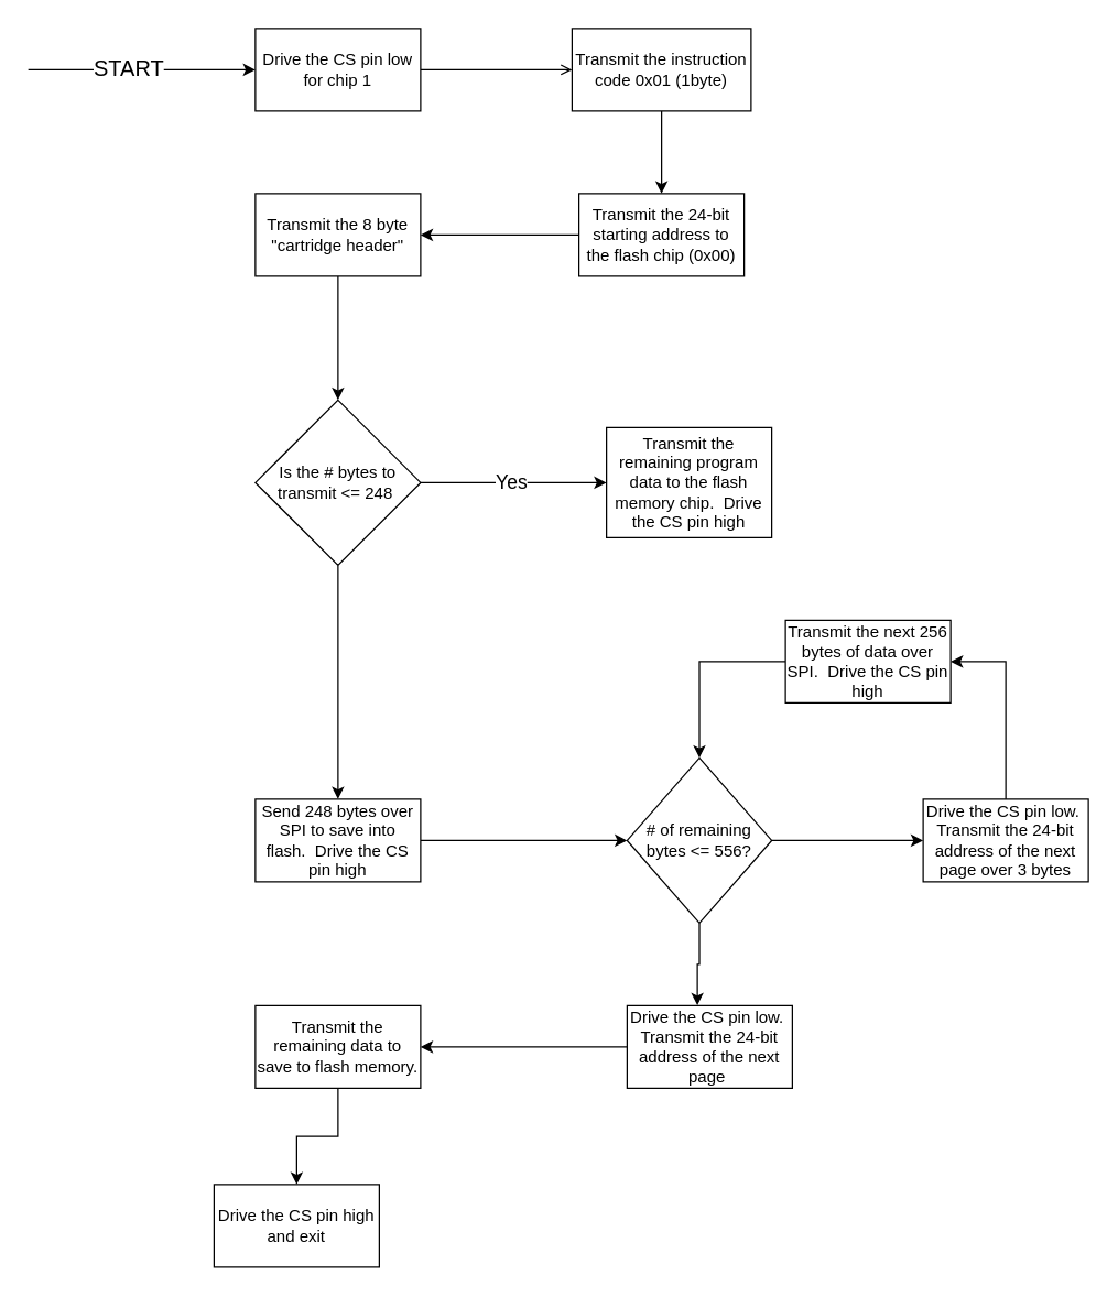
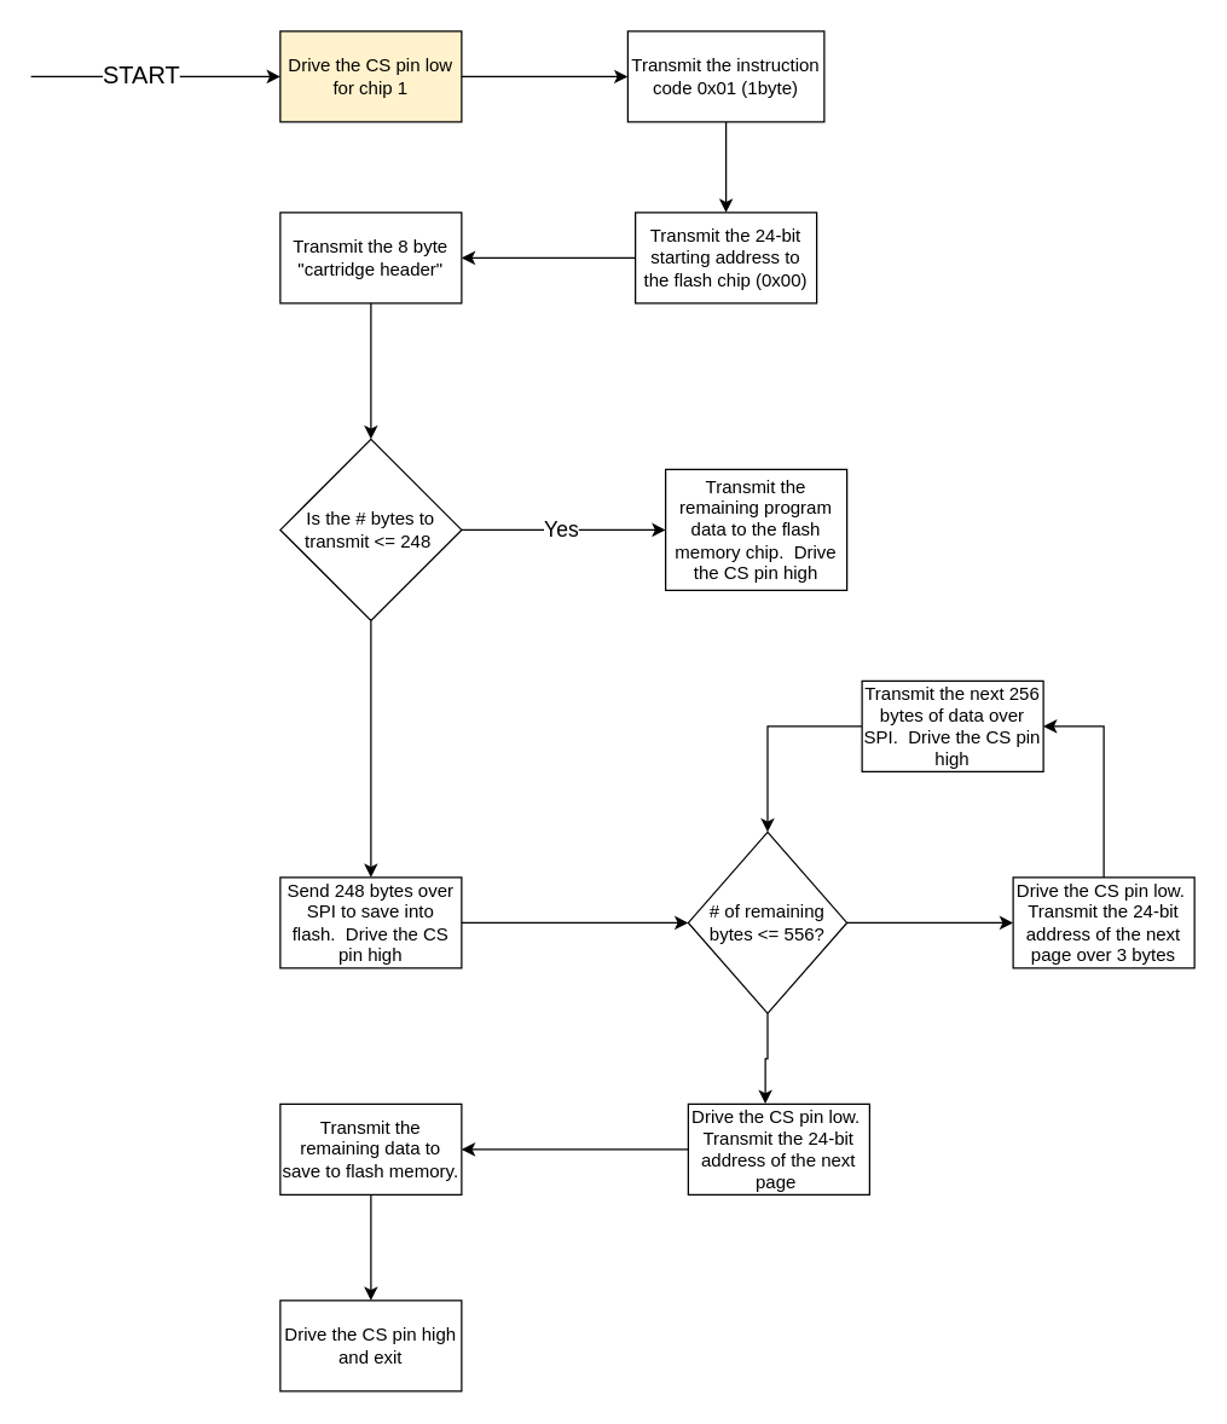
  <mxCell id="0" />
  <mxCell id="1" parent="0" />
  <mxCell id="2" style="edgeStyle=orthogonalEdgeStyle;rounded=0;orthogonalLoop=1;jettySize=auto;html=1;exitX=0;exitY=0.5;exitDx=0;exitDy=0;entryX=1;entryY=0.5;entryDx=0;entryDy=0;" edge="1" parent="1" source="3" target="7"><mxGeometry relative="1" as="geometry" /></mxCell>
  <mxCell id="3" value="Transmit the 24-bit starting address to the flash chip (0x00)" style="rounded=0;whiteSpace=wrap;html=1;" vertex="1" parent="1"><mxGeometry x="420" y="140" width="120" height="60" as="geometry" /></mxCell>
- <mxCell id="4" style="edgeStyle=orthogonalEdgeStyle;rounded=0;orthogonalLoop=1;jettySize=auto;html=1;exitX=1;exitY=0.5;exitDx=0;exitDy=0;entryX=0;entryY=0.5;entryDx=0;entryDy=0;endArrow=open;" edge="1" parent="1" source="5" target="14"><mxGeometry relative="1" as="geometry" /></mxCell>
- <mxCell id="5" value="Drive the CS pin low for chip 1" style="rounded=0;whiteSpace=wrap;html=1;" vertex="1" parent="1"><mxGeometry x="185" y="20" width="120" height="60" as="geometry" /></mxCell>
+ <mxCell id="4" style="edgeStyle=orthogonalEdgeStyle;rounded=0;orthogonalLoop=1;jettySize=auto;html=1;exitX=1;exitY=0.5;exitDx=0;exitDy=0;entryX=0;entryY=0.5;entryDx=0;entryDy=0;" edge="1" parent="1" source="5" target="14"><mxGeometry relative="1" as="geometry" /></mxCell>
+ <mxCell id="5" value="Drive the CS pin low for chip 1" style="rounded=0;whiteSpace=wrap;html=1;fillColor=#fff2cc;" vertex="1" parent="1"><mxGeometry x="185" y="20" width="120" height="60" as="geometry" /></mxCell>
  <mxCell id="6" style="edgeStyle=orthogonalEdgeStyle;rounded=0;orthogonalLoop=1;jettySize=auto;html=1;exitX=0.5;exitY=1;exitDx=0;exitDy=0;" edge="1" parent="1" source="7" target="11"><mxGeometry relative="1" as="geometry" /></mxCell>
  <mxCell id="7" value="Transmit the 8 byte &quot;cartridge header&quot;" style="rounded=0;whiteSpace=wrap;html=1;" vertex="1" parent="1"><mxGeometry x="185" y="140" width="120" height="60" as="geometry" /></mxCell>
  <mxCell id="8" style="edgeStyle=orthogonalEdgeStyle;rounded=0;orthogonalLoop=1;jettySize=auto;html=1;exitX=1;exitY=0.5;exitDx=0;exitDy=0;entryX=0;entryY=0.5;entryDx=0;entryDy=0;" edge="1" parent="1" source="11" target="12"><mxGeometry relative="1" as="geometry" /></mxCell>
  <mxCell id="9" value="&lt;font style=&quot;font-size: 14px;&quot;&gt;Yes&lt;/font&gt;" style="edgeLabel;html=1;align=center;verticalAlign=middle;resizable=0;points=[];" vertex="1" connectable="0" parent="8"><mxGeometry x="-0.03" y="1" relative="1" as="geometry"><mxPoint as="offset" /></mxGeometry></mxCell>
  <mxCell id="10" style="edgeStyle=orthogonalEdgeStyle;rounded=0;orthogonalLoop=1;jettySize=auto;html=1;exitX=0.5;exitY=1;exitDx=0;exitDy=0;entryX=0.5;entryY=0;entryDx=0;entryDy=0;" edge="1" parent="1" source="11" target="16"><mxGeometry relative="1" as="geometry" /></mxCell>
  <mxCell id="11" value="Is the # bytes to transmit &amp;lt;= 248&amp;nbsp;" style="rhombus;whiteSpace=wrap;html=1;" vertex="1" parent="1"><mxGeometry x="185" y="290" width="120" height="120" as="geometry" /></mxCell>
  <mxCell id="12" value="Transmit the remaining program data to the flash memory chip.&amp;nbsp; Drive the CS pin high" style="rounded=0;whiteSpace=wrap;html=1;" vertex="1" parent="1"><mxGeometry x="440" y="310" width="120" height="80" as="geometry" /></mxCell>
  <mxCell id="13" style="edgeStyle=orthogonalEdgeStyle;rounded=0;orthogonalLoop=1;jettySize=auto;html=1;exitX=0.5;exitY=1;exitDx=0;exitDy=0;entryX=0.5;entryY=0;entryDx=0;entryDy=0;" edge="1" parent="1" source="14" target="3"><mxGeometry relative="1" as="geometry" /></mxCell>
  <mxCell id="14" value="Transmit the instruction code 0x01 (1byte)" style="rounded=0;whiteSpace=wrap;html=1;" vertex="1" parent="1"><mxGeometry x="415" y="20" width="130" height="60" as="geometry" /></mxCell>
  <mxCell id="15" style="edgeStyle=orthogonalEdgeStyle;rounded=0;orthogonalLoop=1;jettySize=auto;html=1;exitX=1;exitY=0.5;exitDx=0;exitDy=0;entryX=0;entryY=0.5;entryDx=0;entryDy=0;" edge="1" parent="1" source="16" target="18"><mxGeometry relative="1" as="geometry" /></mxCell>
  <mxCell id="16" value="Send 248 bytes over SPI to save into flash.&amp;nbsp; Drive the CS pin high" style="rounded=0;whiteSpace=wrap;html=1;" vertex="1" parent="1"><mxGeometry x="185" y="580" width="120" height="60" as="geometry" /></mxCell>
  <mxCell id="17" style="edgeStyle=orthogonalEdgeStyle;rounded=0;orthogonalLoop=1;jettySize=auto;html=1;exitX=1;exitY=0.5;exitDx=0;exitDy=0;entryX=0;entryY=0.5;entryDx=0;entryDy=0;" edge="1" parent="1" source="18" target="20"><mxGeometry relative="1" as="geometry" /></mxCell>
  <mxCell id="18" value="# of remaining bytes &amp;lt;= 556?" style="rhombus;whiteSpace=wrap;html=1;" vertex="1" parent="1"><mxGeometry x="455" y="550" width="105" height="120" as="geometry" /></mxCell>
  <mxCell id="19" style="edgeStyle=orthogonalEdgeStyle;rounded=0;orthogonalLoop=1;jettySize=auto;html=1;exitX=0.5;exitY=0;exitDx=0;exitDy=0;entryX=1;entryY=0.5;entryDx=0;entryDy=0;" edge="1" parent="1" source="20" target="22"><mxGeometry relative="1" as="geometry" /></mxCell>
  <mxCell id="20" value="Drive the CS pin low.&amp;nbsp; Transmit the 24-bit address of the next page over 3 bytes" style="rounded=0;whiteSpace=wrap;html=1;" vertex="1" parent="1"><mxGeometry x="670" y="580" width="120" height="60" as="geometry" /></mxCell>
  <mxCell id="21" style="edgeStyle=orthogonalEdgeStyle;rounded=0;orthogonalLoop=1;jettySize=auto;html=1;exitX=0;exitY=0.5;exitDx=0;exitDy=0;entryX=0.5;entryY=0;entryDx=0;entryDy=0;" edge="1" parent="1" source="22" target="18"><mxGeometry relative="1" as="geometry" /></mxCell>
  <mxCell id="22" value="Transmit the next 256 bytes of data over SPI.&amp;nbsp; Drive the CS pin high" style="rounded=0;whiteSpace=wrap;html=1;" vertex="1" parent="1"><mxGeometry x="570" y="450" width="120" height="60" as="geometry" /></mxCell>
  <mxCell id="23" style="edgeStyle=orthogonalEdgeStyle;rounded=0;orthogonalLoop=1;jettySize=auto;html=1;exitX=0;exitY=0.5;exitDx=0;exitDy=0;entryX=1;entryY=0.5;entryDx=0;entryDy=0;" edge="1" parent="1" source="24" target="26"><mxGeometry relative="1" as="geometry" /></mxCell>
  <mxCell id="24" value="Drive the CS pin low.&amp;nbsp; Transmit the 24-bit address of the next page&amp;nbsp;" style="rounded=0;whiteSpace=wrap;html=1;" vertex="1" parent="1"><mxGeometry x="455" y="730" width="120" height="60" as="geometry" /></mxCell>
  <mxCell id="25" style="edgeStyle=orthogonalEdgeStyle;rounded=0;orthogonalLoop=1;jettySize=auto;html=1;exitX=0.5;exitY=1;exitDx=0;exitDy=0;entryX=0.5;entryY=0;entryDx=0;entryDy=0;" edge="1" parent="1" source="26" target="27"><mxGeometry relative="1" as="geometry" /></mxCell>
  <mxCell id="26" value="Transmit the remaining data to save to flash memory." style="rounded=0;whiteSpace=wrap;html=1;" vertex="1" parent="1"><mxGeometry x="185" y="730" width="120" height="60" as="geometry" /></mxCell>
- <mxCell id="27" value="Drive the CS pin high and exit" style="rounded=0;whiteSpace=wrap;html=1;" vertex="1" parent="1"><mxGeometry x="155" y="860" width="120" height="60" as="geometry" /></mxCell>
+ <mxCell id="27" value="Drive the CS pin high and exit" style="rounded=0;whiteSpace=wrap;html=1;" vertex="1" parent="1"><mxGeometry x="185" y="860" width="120" height="60" as="geometry" /></mxCell>
  <mxCell id="28" style="edgeStyle=orthogonalEdgeStyle;rounded=0;orthogonalLoop=1;jettySize=auto;html=1;exitX=0.5;exitY=1;exitDx=0;exitDy=0;entryX=0.425;entryY=-0.004;entryDx=0;entryDy=0;entryPerimeter=0;" edge="1" parent="1" source="18" target="24"><mxGeometry relative="1" as="geometry" /></mxCell>
  <mxCell id="29" value="" style="endArrow=classic;html=1;rounded=0;entryX=0;entryY=0.5;entryDx=0;entryDy=0;" edge="1" parent="1" target="5"><mxGeometry width="50" height="50" relative="1" as="geometry"><mxPoint x="20" y="50" as="sourcePoint" /><mxPoint x="130" y="10" as="targetPoint" /></mxGeometry></mxCell>
  <mxCell id="30" value="&lt;font style=&quot;font-size: 16px;&quot;&gt;START&lt;/font&gt;" style="edgeLabel;html=1;align=center;verticalAlign=middle;resizable=0;points=[];" vertex="1" connectable="0" parent="29"><mxGeometry x="-0.124" y="2" relative="1" as="geometry"><mxPoint as="offset" /></mxGeometry></mxCell>
